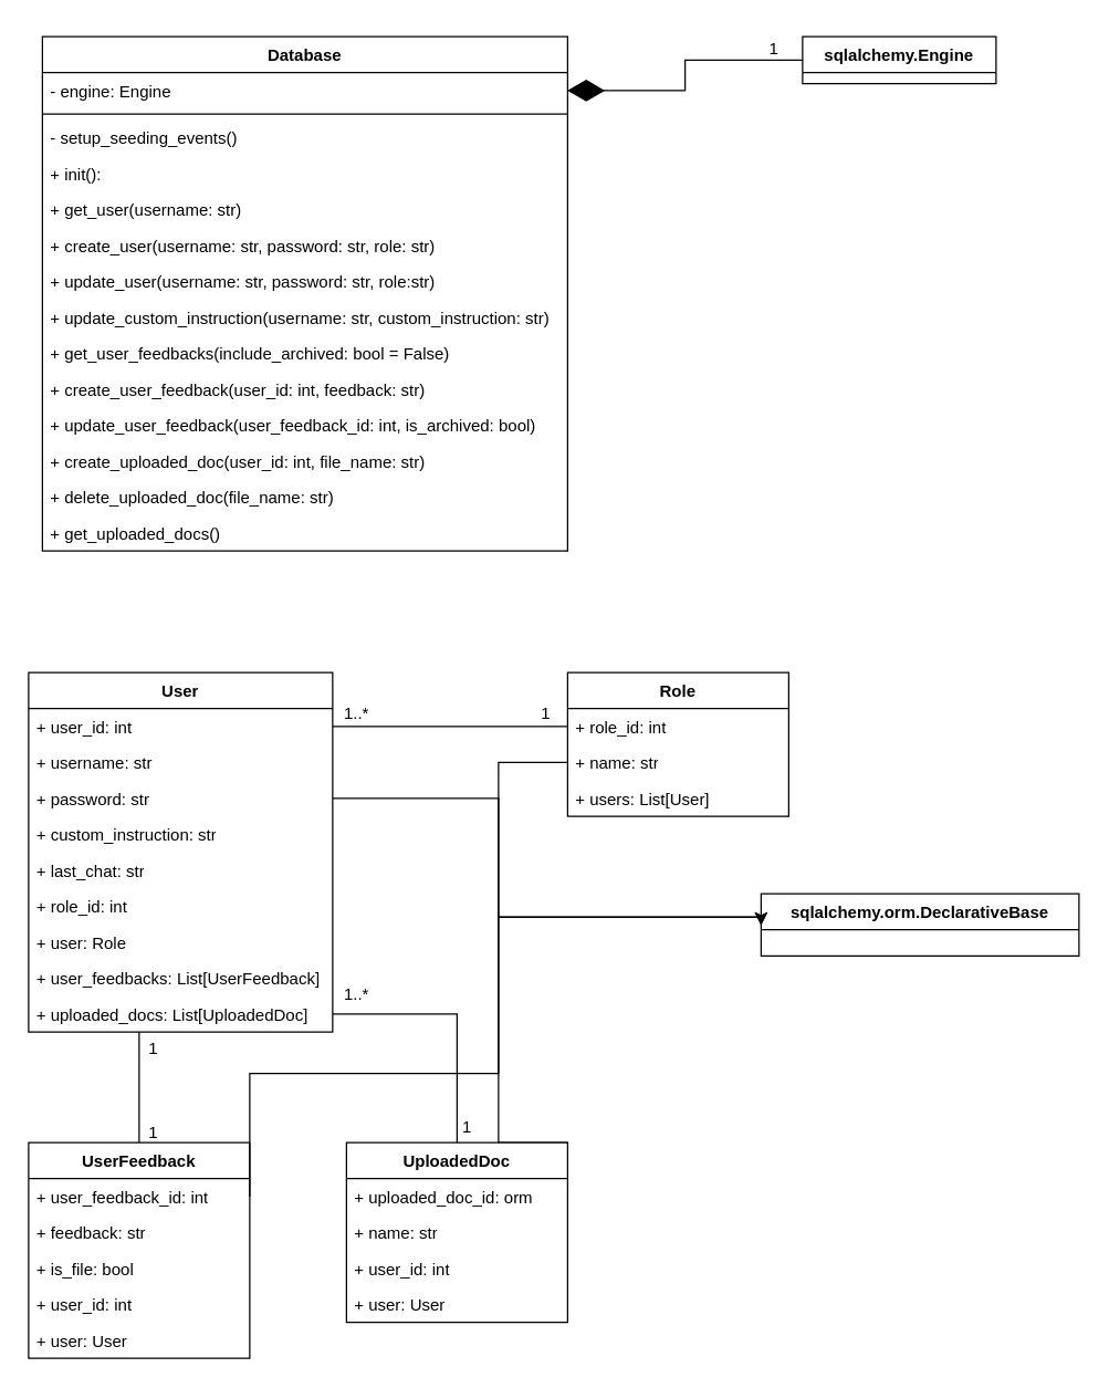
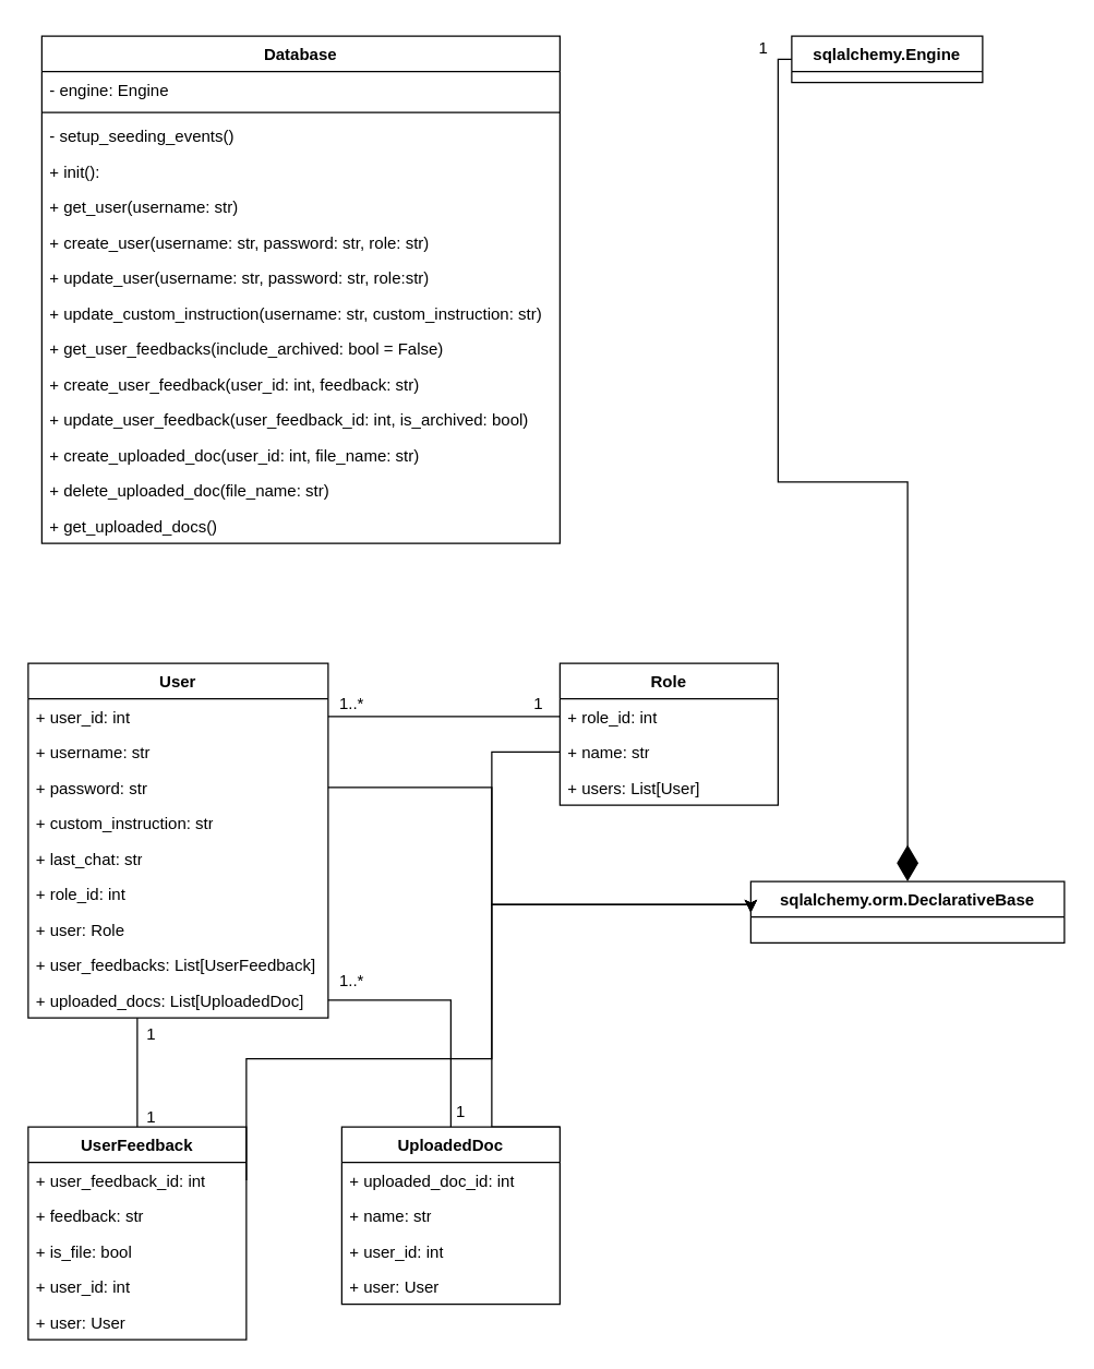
  <mxCell id="0" />
  <mxCell id="1" parent="0" />
  <mxCell id="2" value="sqlalchemy.orm.DeclarativeBase" style="swimlane;fontStyle=1;align=center;verticalAlign=top;childLayout=stackLayout;horizontal=1;startSize=26;horizontalStack=0;resizeParent=1;resizeParentMax=0;resizeLast=0;collapsible=1;marginBottom=0;whiteSpace=wrap;html=1;" vertex="1" parent="1"><mxGeometry x="550" y="646" width="230" height="45" as="geometry" /></mxCell>
  <mxCell id="3" value="Role" style="swimlane;fontStyle=1;align=center;verticalAlign=top;childLayout=stackLayout;horizontal=1;startSize=26;horizontalStack=0;resizeParent=1;resizeParentMax=0;resizeLast=0;collapsible=1;marginBottom=0;whiteSpace=wrap;html=1;" vertex="1" parent="1"><mxGeometry x="410" y="486" width="160" height="104" as="geometry" /></mxCell>
  <mxCell id="4" value="+ role_id: int" style="text;strokeColor=none;fillColor=none;align=left;verticalAlign=top;spacingLeft=4;spacingRight=4;overflow=hidden;rotatable=0;points=[[0,0.5],[1,0.5]];portConstraint=eastwest;whiteSpace=wrap;html=1;" vertex="1" parent="3"><mxGeometry y="26" width="160" height="26" as="geometry" /></mxCell>
  <mxCell id="5" value="+ name: str" style="text;strokeColor=none;fillColor=none;align=left;verticalAlign=top;spacingLeft=4;spacingRight=4;overflow=hidden;rotatable=0;points=[[0,0.5],[1,0.5]];portConstraint=eastwest;whiteSpace=wrap;html=1;" vertex="1" parent="3"><mxGeometry y="52" width="160" height="26" as="geometry" /></mxCell>
  <mxCell id="6" value="+ users: List[User]" style="text;strokeColor=none;fillColor=none;align=left;verticalAlign=top;spacingLeft=4;spacingRight=4;overflow=hidden;rotatable=0;points=[[0,0.5],[1,0.5]];portConstraint=eastwest;whiteSpace=wrap;html=1;" vertex="1" parent="3"><mxGeometry y="78" width="160" height="26" as="geometry" /></mxCell>
  <mxCell id="7" value="User" style="swimlane;fontStyle=1;align=center;verticalAlign=top;childLayout=stackLayout;horizontal=1;startSize=26;horizontalStack=0;resizeParent=1;resizeParentMax=0;resizeLast=0;collapsible=1;marginBottom=0;whiteSpace=wrap;html=1;" vertex="1" parent="1"><mxGeometry x="20" y="486" width="220" height="260" as="geometry" /></mxCell>
  <mxCell id="8" value="+ user_id: int" style="text;strokeColor=none;fillColor=none;align=left;verticalAlign=top;spacingLeft=4;spacingRight=4;overflow=hidden;rotatable=0;points=[[0,0.5],[1,0.5]];portConstraint=eastwest;whiteSpace=wrap;html=1;" vertex="1" parent="7"><mxGeometry y="26" width="220" height="26" as="geometry" /></mxCell>
  <mxCell id="9" value="+ username: str" style="text;strokeColor=none;fillColor=none;align=left;verticalAlign=top;spacingLeft=4;spacingRight=4;overflow=hidden;rotatable=0;points=[[0,0.5],[1,0.5]];portConstraint=eastwest;whiteSpace=wrap;html=1;" vertex="1" parent="7"><mxGeometry y="52" width="220" height="26" as="geometry" /></mxCell>
  <mxCell id="10" value="+ password: str" style="text;strokeColor=none;fillColor=none;align=left;verticalAlign=top;spacingLeft=4;spacingRight=4;overflow=hidden;rotatable=0;points=[[0,0.5],[1,0.5]];portConstraint=eastwest;whiteSpace=wrap;html=1;" vertex="1" parent="7"><mxGeometry y="78" width="220" height="26" as="geometry" /></mxCell>
  <mxCell id="11" value="+ custom_instruction: str" style="text;strokeColor=none;fillColor=none;align=left;verticalAlign=top;spacingLeft=4;spacingRight=4;overflow=hidden;rotatable=0;points=[[0,0.5],[1,0.5]];portConstraint=eastwest;whiteSpace=wrap;html=1;" vertex="1" parent="7"><mxGeometry y="104" width="220" height="26" as="geometry" /></mxCell>
  <mxCell id="12" value="+ last_chat: str" style="text;strokeColor=none;fillColor=none;align=left;verticalAlign=top;spacingLeft=4;spacingRight=4;overflow=hidden;rotatable=0;points=[[0,0.5],[1,0.5]];portConstraint=eastwest;whiteSpace=wrap;html=1;" vertex="1" parent="7"><mxGeometry y="130" width="220" height="26" as="geometry" /></mxCell>
  <mxCell id="13" value="+ role_id: int" style="text;strokeColor=none;fillColor=none;align=left;verticalAlign=top;spacingLeft=4;spacingRight=4;overflow=hidden;rotatable=0;points=[[0,0.5],[1,0.5]];portConstraint=eastwest;whiteSpace=wrap;html=1;" vertex="1" parent="7"><mxGeometry y="156" width="220" height="26" as="geometry" /></mxCell>
  <mxCell id="14" value="+ user: Role" style="text;strokeColor=none;fillColor=none;align=left;verticalAlign=top;spacingLeft=4;spacingRight=4;overflow=hidden;rotatable=0;points=[[0,0.5],[1,0.5]];portConstraint=eastwest;whiteSpace=wrap;html=1;" vertex="1" parent="7"><mxGeometry y="182" width="220" height="26" as="geometry" /></mxCell>
  <mxCell id="15" value="+ user_feedbacks: List[UserFeedback]" style="text;strokeColor=none;fillColor=none;align=left;verticalAlign=top;spacingLeft=4;spacingRight=4;overflow=hidden;rotatable=0;points=[[0,0.5],[1,0.5]];portConstraint=eastwest;whiteSpace=wrap;html=1;" vertex="1" parent="7"><mxGeometry y="208" width="220" height="26" as="geometry" /></mxCell>
  <mxCell id="16" value="+ uploaded_docs: List[UploadedDoc]" style="text;strokeColor=none;fillColor=none;align=left;verticalAlign=top;spacingLeft=4;spacingRight=4;overflow=hidden;rotatable=0;points=[[0,0.5],[1,0.5]];portConstraint=eastwest;whiteSpace=wrap;html=1;" vertex="1" parent="7"><mxGeometry y="234" width="220" height="26" as="geometry" /></mxCell>
  <mxCell id="17" style="edgeStyle=orthogonalEdgeStyle;rounded=0;orthogonalLoop=1;jettySize=auto;html=1;exitX=0.5;exitY=0;exitDx=0;exitDy=0;endArrow=none;endFill=0;" edge="1" parent="1" source="18"><mxGeometry relative="1" as="geometry"><mxPoint x="100" y="746" as="targetPoint" /><mxPoint x="100" y="816" as="sourcePoint" /></mxGeometry></mxCell>
  <mxCell id="18" value="UserFeedback" style="swimlane;fontStyle=1;align=center;verticalAlign=top;childLayout=stackLayout;horizontal=1;startSize=26;horizontalStack=0;resizeParent=1;resizeParentMax=0;resizeLast=0;collapsible=1;marginBottom=0;whiteSpace=wrap;html=1;" vertex="1" parent="1"><mxGeometry x="20" y="826" width="160" height="156" as="geometry"><mxRectangle x="450" y="650" width="120" height="30" as="alternateBounds" /></mxGeometry></mxCell>
  <mxCell id="19" value="+ user_feedback_id: int" style="text;strokeColor=none;fillColor=none;align=left;verticalAlign=top;spacingLeft=4;spacingRight=4;overflow=hidden;rotatable=0;points=[[0,0.5],[1,0.5]];portConstraint=eastwest;whiteSpace=wrap;html=1;" vertex="1" parent="18"><mxGeometry y="26" width="160" height="26" as="geometry" /></mxCell>
  <mxCell id="20" value="+ feedback: str" style="text;strokeColor=none;fillColor=none;align=left;verticalAlign=top;spacingLeft=4;spacingRight=4;overflow=hidden;rotatable=0;points=[[0,0.5],[1,0.5]];portConstraint=eastwest;whiteSpace=wrap;html=1;" vertex="1" parent="18"><mxGeometry y="52" width="160" height="26" as="geometry" /></mxCell>
  <mxCell id="21" value="+ is_file: bool" style="text;strokeColor=none;fillColor=none;align=left;verticalAlign=top;spacingLeft=4;spacingRight=4;overflow=hidden;rotatable=0;points=[[0,0.5],[1,0.5]];portConstraint=eastwest;whiteSpace=wrap;html=1;" vertex="1" parent="18"><mxGeometry y="78" width="160" height="26" as="geometry" /></mxCell>
  <mxCell id="22" value="+ user_id: int" style="text;strokeColor=none;fillColor=none;align=left;verticalAlign=top;spacingLeft=4;spacingRight=4;overflow=hidden;rotatable=0;points=[[0,0.5],[1,0.5]];portConstraint=eastwest;whiteSpace=wrap;html=1;" vertex="1" parent="18"><mxGeometry y="104" width="160" height="26" as="geometry" /></mxCell>
  <mxCell id="23" value="+ user: User" style="text;strokeColor=none;fillColor=none;align=left;verticalAlign=top;spacingLeft=4;spacingRight=4;overflow=hidden;rotatable=0;points=[[0,0.5],[1,0.5]];portConstraint=eastwest;whiteSpace=wrap;html=1;" vertex="1" parent="18"><mxGeometry y="130" width="160" height="26" as="geometry" /></mxCell>
  <mxCell id="24" style="edgeStyle=orthogonalEdgeStyle;rounded=0;orthogonalLoop=1;jettySize=auto;html=1;exitX=0.5;exitY=0;exitDx=0;exitDy=0;entryX=1;entryY=0.5;entryDx=0;entryDy=0;endArrow=none;endFill=0;" edge="1" parent="1" source="26" target="16"><mxGeometry relative="1" as="geometry" /></mxCell>
  <mxCell id="25" style="edgeStyle=orthogonalEdgeStyle;rounded=0;orthogonalLoop=1;jettySize=auto;html=1;exitX=1;exitY=0;exitDx=0;exitDy=0;entryX=0;entryY=0.5;entryDx=0;entryDy=0;" edge="1" parent="1" source="26" target="2"><mxGeometry relative="1" as="geometry"><Array as="points"><mxPoint x="360" y="826" /><mxPoint x="360" y="663" /></Array></mxGeometry></mxCell>
  <mxCell id="26" value="UploadedDoc" style="swimlane;fontStyle=1;align=center;verticalAlign=top;childLayout=stackLayout;horizontal=1;startSize=26;horizontalStack=0;resizeParent=1;resizeParentMax=0;resizeLast=0;collapsible=1;marginBottom=0;whiteSpace=wrap;html=1;" vertex="1" parent="1"><mxGeometry x="250" y="826" width="160" height="130" as="geometry" /></mxCell>
- <mxCell id="27" value="+ uploaded_doc_id: orm" style="text;strokeColor=none;fillColor=none;align=left;verticalAlign=top;spacingLeft=4;spacingRight=4;overflow=hidden;rotatable=0;points=[[0,0.5],[1,0.5]];portConstraint=eastwest;whiteSpace=wrap;html=1;" vertex="1" parent="26"><mxGeometry y="26" width="160" height="26" as="geometry" /></mxCell>
+ <mxCell id="27" value="+ uploaded_doc_id: int" style="text;strokeColor=none;fillColor=none;align=left;verticalAlign=top;spacingLeft=4;spacingRight=4;overflow=hidden;rotatable=0;points=[[0,0.5],[1,0.5]];portConstraint=eastwest;whiteSpace=wrap;html=1;" vertex="1" parent="26"><mxGeometry y="26" width="160" height="26" as="geometry" /></mxCell>
  <mxCell id="28" value="+ name: str" style="text;strokeColor=none;fillColor=none;align=left;verticalAlign=top;spacingLeft=4;spacingRight=4;overflow=hidden;rotatable=0;points=[[0,0.5],[1,0.5]];portConstraint=eastwest;whiteSpace=wrap;html=1;" vertex="1" parent="26"><mxGeometry y="52" width="160" height="26" as="geometry" /></mxCell>
  <mxCell id="29" value="+ user_id: int" style="text;strokeColor=none;fillColor=none;align=left;verticalAlign=top;spacingLeft=4;spacingRight=4;overflow=hidden;rotatable=0;points=[[0,0.5],[1,0.5]];portConstraint=eastwest;whiteSpace=wrap;html=1;" vertex="1" parent="26"><mxGeometry y="78" width="160" height="26" as="geometry" /></mxCell>
  <mxCell id="30" value="+ user: User" style="text;strokeColor=none;fillColor=none;align=left;verticalAlign=top;spacingLeft=4;spacingRight=4;overflow=hidden;rotatable=0;points=[[0,0.5],[1,0.5]];portConstraint=eastwest;whiteSpace=wrap;html=1;" vertex="1" parent="26"><mxGeometry y="104" width="160" height="26" as="geometry" /></mxCell>
  <mxCell id="31" value="Database" style="swimlane;fontStyle=1;align=center;verticalAlign=top;childLayout=stackLayout;horizontal=1;startSize=26;horizontalStack=0;resizeParent=1;resizeParentMax=0;resizeLast=0;collapsible=1;marginBottom=0;whiteSpace=wrap;html=1;" vertex="1" parent="1"><mxGeometry x="30" y="26" width="380" height="372" as="geometry" /></mxCell>
  <mxCell id="32" value="- engine: Engine" style="text;strokeColor=none;fillColor=none;align=left;verticalAlign=top;spacingLeft=4;spacingRight=4;overflow=hidden;rotatable=0;points=[[0,0.5],[1,0.5]];portConstraint=eastwest;whiteSpace=wrap;html=1;" vertex="1" parent="31"><mxGeometry y="26" width="380" height="26" as="geometry" /></mxCell>
  <mxCell id="33" value="" style="line;strokeWidth=1;fillColor=none;align=left;verticalAlign=middle;spacingTop=-1;spacingLeft=3;spacingRight=3;rotatable=0;labelPosition=right;points=[];portConstraint=eastwest;strokeColor=inherit;" vertex="1" parent="31"><mxGeometry y="52" width="380" height="8" as="geometry" /></mxCell>
  <mxCell id="34" value="- setup_seeding_events()" style="text;strokeColor=none;fillColor=none;align=left;verticalAlign=top;spacingLeft=4;spacingRight=4;overflow=hidden;rotatable=0;points=[[0,0.5],[1,0.5]];portConstraint=eastwest;whiteSpace=wrap;html=1;" vertex="1" parent="31"><mxGeometry y="60" width="380" height="26" as="geometry" /></mxCell>
  <mxCell id="35" value="+ init():" style="text;strokeColor=none;fillColor=none;align=left;verticalAlign=top;spacingLeft=4;spacingRight=4;overflow=hidden;rotatable=0;points=[[0,0.5],[1,0.5]];portConstraint=eastwest;whiteSpace=wrap;html=1;" vertex="1" parent="31"><mxGeometry y="86" width="380" height="26" as="geometry" /></mxCell>
  <mxCell id="36" value="+ get_user(username: str)" style="text;strokeColor=none;fillColor=none;align=left;verticalAlign=top;spacingLeft=4;spacingRight=4;overflow=hidden;rotatable=0;points=[[0,0.5],[1,0.5]];portConstraint=eastwest;whiteSpace=wrap;html=1;" vertex="1" parent="31"><mxGeometry y="112" width="380" height="26" as="geometry" /></mxCell>
  <mxCell id="37" value="+ create_user(username: str, password: str, role: str)" style="text;strokeColor=none;fillColor=none;align=left;verticalAlign=top;spacingLeft=4;spacingRight=4;overflow=hidden;rotatable=0;points=[[0,0.5],[1,0.5]];portConstraint=eastwest;whiteSpace=wrap;html=1;" vertex="1" parent="31"><mxGeometry y="138" width="380" height="26" as="geometry" /></mxCell>
  <mxCell id="38" value="+ update_user(username: str, password: str, role:str)" style="text;strokeColor=none;fillColor=none;align=left;verticalAlign=top;spacingLeft=4;spacingRight=4;overflow=hidden;rotatable=0;points=[[0,0.5],[1,0.5]];portConstraint=eastwest;whiteSpace=wrap;html=1;" vertex="1" parent="31"><mxGeometry y="164" width="380" height="26" as="geometry" /></mxCell>
  <mxCell id="39" value="+ update_custom_instruction&lt;span style=&quot;background-color: initial;&quot;&gt;(username: str, custom_instruction: str)&lt;/span&gt;" style="text;strokeColor=none;fillColor=none;align=left;verticalAlign=top;spacingLeft=4;spacingRight=4;overflow=hidden;rotatable=0;points=[[0,0.5],[1,0.5]];portConstraint=eastwest;whiteSpace=wrap;html=1;" vertex="1" parent="31"><mxGeometry y="190" width="380" height="26" as="geometry" /></mxCell>
  <mxCell id="40" value="+ get_user_feedbacks&lt;span style=&quot;background-color: initial;&quot;&gt;(include_archived: bool = False)&lt;/span&gt;" style="text;strokeColor=none;fillColor=none;align=left;verticalAlign=top;spacingLeft=4;spacingRight=4;overflow=hidden;rotatable=0;points=[[0,0.5],[1,0.5]];portConstraint=eastwest;whiteSpace=wrap;html=1;" vertex="1" parent="31"><mxGeometry y="216" width="380" height="26" as="geometry" /></mxCell>
  <mxCell id="41" value="+&amp;nbsp;create_user_feedback&lt;span style=&quot;background-color: initial;&quot;&gt;(&lt;/span&gt;user_id: int, feedback: str)" style="text;strokeColor=none;fillColor=none;align=left;verticalAlign=top;spacingLeft=4;spacingRight=4;overflow=hidden;rotatable=0;points=[[0,0.5],[1,0.5]];portConstraint=eastwest;whiteSpace=wrap;html=1;" vertex="1" parent="31"><mxGeometry y="242" width="380" height="26" as="geometry" /></mxCell>
  <mxCell id="42" value="+&amp;nbsp;update_user_feedback&lt;span style=&quot;background-color: initial;&quot;&gt;(&lt;/span&gt;user_feedback_id&lt;span style=&quot;background-color: initial;&quot;&gt;: int, is_archived: bool)&lt;/span&gt;" style="text;strokeColor=none;fillColor=none;align=left;verticalAlign=top;spacingLeft=4;spacingRight=4;overflow=hidden;rotatable=0;points=[[0,0.5],[1,0.5]];portConstraint=eastwest;whiteSpace=wrap;html=1;" vertex="1" parent="31"><mxGeometry y="268" width="380" height="26" as="geometry" /></mxCell>
  <mxCell id="43" value="+&amp;nbsp;create_uploaded_doc&lt;span style=&quot;background-color: initial;&quot;&gt;(&lt;/span&gt;&lt;span style=&quot;background-color: initial;&quot;&gt;user_id&lt;/span&gt;&lt;span style=&quot;background-color: initial;&quot;&gt;: int, file_name: str)&lt;/span&gt;" style="text;strokeColor=none;fillColor=none;align=left;verticalAlign=top;spacingLeft=4;spacingRight=4;overflow=hidden;rotatable=0;points=[[0,0.5],[1,0.5]];portConstraint=eastwest;whiteSpace=wrap;html=1;" vertex="1" parent="31"><mxGeometry y="294" width="380" height="26" as="geometry" /></mxCell>
  <mxCell id="44" value="+&amp;nbsp;delete_uploaded_doc&lt;span style=&quot;background-color: initial;&quot;&gt;(&lt;/span&gt;&lt;span style=&quot;background-color: initial;&quot;&gt;file_name: str)&lt;/span&gt;" style="text;strokeColor=none;fillColor=none;align=left;verticalAlign=top;spacingLeft=4;spacingRight=4;overflow=hidden;rotatable=0;points=[[0,0.5],[1,0.5]];portConstraint=eastwest;whiteSpace=wrap;html=1;" vertex="1" parent="31"><mxGeometry y="320" width="380" height="26" as="geometry" /></mxCell>
  <mxCell id="45" value="+&amp;nbsp;get_uploaded_docs()" style="text;strokeColor=none;fillColor=none;align=left;verticalAlign=top;spacingLeft=4;spacingRight=4;overflow=hidden;rotatable=0;points=[[0,0.5],[1,0.5]];portConstraint=eastwest;whiteSpace=wrap;html=1;" vertex="1" parent="31"><mxGeometry y="346" width="380" height="26" as="geometry" /></mxCell>
  <mxCell id="46" value="sqlalchemy.Engine" style="swimlane;fontStyle=1;align=center;verticalAlign=top;childLayout=stackLayout;horizontal=1;startSize=26;horizontalStack=0;resizeParent=1;resizeParentMax=0;resizeLast=0;collapsible=1;marginBottom=0;whiteSpace=wrap;html=1;" vertex="1" parent="1"><mxGeometry x="580" y="26" width="140" height="34" as="geometry" /></mxCell>
- <mxCell id="47" value="" style="endArrow=diamondThin;endFill=1;endSize=24;html=1;rounded=0;entryX=1;entryY=0.5;entryDx=0;entryDy=0;exitX=0;exitY=0.5;exitDx=0;exitDy=0;edgeStyle=orthogonalEdgeStyle;" edge="1" parent="1" source="46" target="32"><mxGeometry width="160" relative="1" as="geometry"><mxPoint x="490" y="146" as="sourcePoint" /><mxPoint x="650" y="146" as="targetPoint" /></mxGeometry></mxCell>
+ <mxCell id="47" value="" style="endArrow=diamondThin;endFill=1;endSize=24;html=1;rounded=0;exitX=0;exitY=0.5;exitDx=0;exitDy=0;edgeStyle=orthogonalEdgeStyle;" edge="1" parent="1" source="46" target="2"><mxGeometry width="160" relative="1" as="geometry"><mxPoint x="490" y="146" as="sourcePoint" /><mxPoint x="650" y="146" as="targetPoint" /></mxGeometry></mxCell>
  <mxCell id="48" value="1" style="text;html=1;align=center;verticalAlign=middle;resizable=0;points=[];autosize=1;strokeColor=none;fillColor=none;" vertex="1" parent="1"><mxGeometry x="544" y="20" width="30" height="30" as="geometry" /></mxCell>
  <mxCell id="49" style="edgeStyle=orthogonalEdgeStyle;rounded=0;orthogonalLoop=1;jettySize=auto;html=1;exitX=1;exitY=0.5;exitDx=0;exitDy=0;entryX=0;entryY=0.5;entryDx=0;entryDy=0;endArrow=none;endFill=0;" edge="1" parent="1" source="8" target="4"><mxGeometry relative="1" as="geometry" /></mxCell>
  <mxCell id="50" value="1" style="text;html=1;align=center;verticalAlign=middle;resizable=0;points=[];autosize=1;strokeColor=none;fillColor=none;" vertex="1" parent="1"><mxGeometry x="379" y="501" width="30" height="30" as="geometry" /></mxCell>
  <mxCell id="51" value="1..*" style="text;html=1;align=center;verticalAlign=middle;resizable=0;points=[];autosize=1;strokeColor=none;fillColor=none;" vertex="1" parent="1"><mxGeometry x="237" y="501" width="40" height="30" as="geometry" /></mxCell>
  <mxCell id="52" value="1" style="text;html=1;align=center;verticalAlign=middle;resizable=0;points=[];autosize=1;strokeColor=none;fillColor=none;" vertex="1" parent="1"><mxGeometry x="95" y="804" width="30" height="30" as="geometry" /></mxCell>
  <mxCell id="53" value="1" style="text;html=1;align=center;verticalAlign=middle;resizable=0;points=[];autosize=1;strokeColor=none;fillColor=none;" vertex="1" parent="1"><mxGeometry x="95" y="743" width="30" height="30" as="geometry" /></mxCell>
  <mxCell id="54" value="1" style="text;html=1;align=center;verticalAlign=middle;resizable=0;points=[];autosize=1;strokeColor=none;fillColor=none;" vertex="1" parent="1"><mxGeometry x="322" y="800" width="30" height="30" as="geometry" /></mxCell>
  <mxCell id="55" value="1..*" style="text;html=1;align=center;verticalAlign=middle;resizable=0;points=[];autosize=1;strokeColor=none;fillColor=none;" vertex="1" parent="1"><mxGeometry x="237" y="704" width="40" height="30" as="geometry" /></mxCell>
  <mxCell id="56" style="edgeStyle=orthogonalEdgeStyle;rounded=0;orthogonalLoop=1;jettySize=auto;html=1;exitX=1;exitY=0.5;exitDx=0;exitDy=0;entryX=0;entryY=0.5;entryDx=0;entryDy=0;" edge="1" parent="1" source="19" target="2"><mxGeometry relative="1" as="geometry"><Array as="points"><mxPoint x="180" y="776" /><mxPoint x="360" y="776" /><mxPoint x="360" y="663" /></Array></mxGeometry></mxCell>
  <mxCell id="57" style="edgeStyle=orthogonalEdgeStyle;rounded=0;orthogonalLoop=1;jettySize=auto;html=1;exitX=1;exitY=0.5;exitDx=0;exitDy=0;entryX=0;entryY=0.5;entryDx=0;entryDy=0;" edge="1" parent="1" source="10" target="2"><mxGeometry relative="1" as="geometry"><Array as="points"><mxPoint x="360" y="577" /><mxPoint x="360" y="663" /></Array></mxGeometry></mxCell>
  <mxCell id="58" style="edgeStyle=orthogonalEdgeStyle;rounded=0;orthogonalLoop=1;jettySize=auto;html=1;exitX=0;exitY=0.5;exitDx=0;exitDy=0;entryX=0;entryY=0.5;entryDx=0;entryDy=0;" edge="1" parent="1" source="5" target="2"><mxGeometry relative="1" as="geometry"><Array as="points"><mxPoint x="360" y="551" /><mxPoint x="360" y="663" /></Array></mxGeometry></mxCell>
